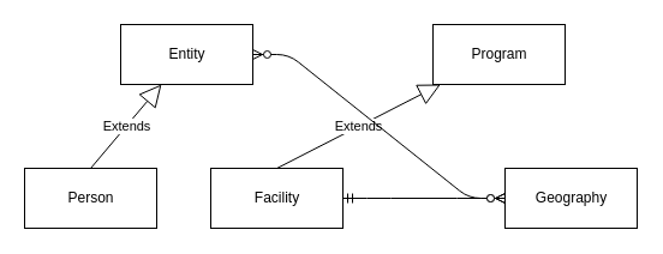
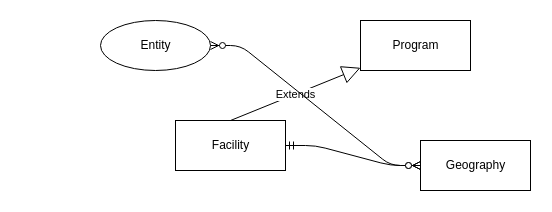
  <mxCell id="0" />
  <mxCell id="1" parent="0" />
- <mxCell id="2" value="Entity" style="html=1;" vertex="1" parent="1"><mxGeometry x="100" y="20" width="110" height="50" as="geometry" /></mxCell>
+ <mxCell id="2" value="Entity" style="ellipse;html=1;" vertex="1" parent="1"><mxGeometry x="100" y="20" width="110" height="50" as="geometry" /></mxCell>
  <mxCell id="3" value="Program" style="html=1;" vertex="1" parent="1"><mxGeometry x="360" y="20" width="110" height="50" as="geometry" /></mxCell>
- <mxCell id="4" value="Person" style="html=1;" vertex="1" parent="1"><mxGeometry x="20" y="140" width="110" height="50" as="geometry" /></mxCell>
- <mxCell id="5" value="Facility" style="html=1;" vertex="1" parent="1"><mxGeometry x="175" y="140" width="110" height="50" as="geometry" /></mxCell>
+ <mxCell id="5" value="Facility" style="html=1;" vertex="1" parent="1"><mxGeometry x="175" y="120" width="110" height="50" as="geometry" /></mxCell>
  <mxCell id="6" value="Geography" style="html=1;" vertex="1" parent="1"><mxGeometry x="420" y="140" width="110" height="50" as="geometry" /></mxCell>
- <mxCell id="7" value="Extends" style="endArrow=block;endSize=16;endFill=0;html=1;exitX=0.5;exitY=0;exitDx=0;exitDy=0;" edge="1" parent="1" source="4" target="2"><mxGeometry width="160" relative="1" as="geometry"><mxPoint x="200" y="280" as="sourcePoint" /><mxPoint x="360" y="280" as="targetPoint" /></mxGeometry></mxCell>
  <mxCell id="8" value="Extends" style="endArrow=block;endSize=16;endFill=0;html=1;exitX=0.5;exitY=0;exitDx=0;exitDy=0;" edge="1" parent="1" source="5" target="3"><mxGeometry width="160" relative="1" as="geometry"><mxPoint x="160" y="360" as="sourcePoint" /><mxPoint x="320" y="360" as="targetPoint" /></mxGeometry></mxCell>
  <mxCell id="9" value="" style="edgeStyle=entityRelationEdgeStyle;fontSize=12;html=1;endArrow=ERzeroToMany;endFill=1;startArrow=ERzeroToMany;exitX=1;exitY=0.5;exitDx=0;exitDy=0;" edge="1" parent="1" source="2" target="6"><mxGeometry width="100" height="100" relative="1" as="geometry"><mxPoint x="230" y="330" as="sourcePoint" /><mxPoint x="330" y="230" as="targetPoint" /></mxGeometry></mxCell>
  <mxCell id="10" value="" style="edgeStyle=entityRelationEdgeStyle;fontSize=12;html=1;endArrow=ERzeroToMany;startArrow=ERmandOne;exitX=1;exitY=0.5;exitDx=0;exitDy=0;entryX=0;entryY=0.5;entryDx=0;entryDy=0;" edge="1" parent="1" source="5" target="6"><mxGeometry width="100" height="100" relative="1" as="geometry"><mxPoint x="230" y="330" as="sourcePoint" /><mxPoint x="330" y="230" as="targetPoint" /></mxGeometry></mxCell>
